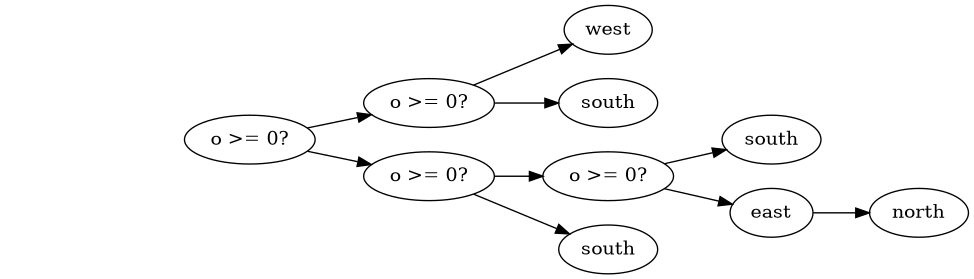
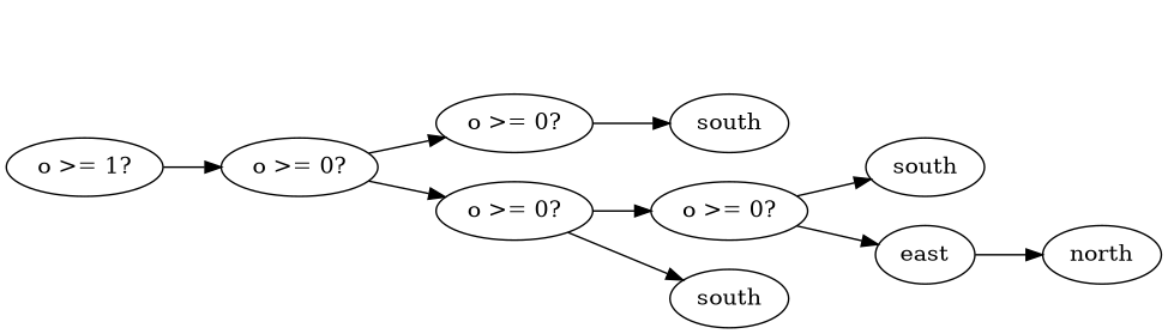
  digraph {
    rankdir=LR
+   n1 [label="o >= 1?"]
    n2 [label="o >= 0?"]
    n3 [label=north]
    n4 [label="o >= 0?"]
    n5 [label="o >= 0?"]
-   n6 [label=west]
    n7 [label=south]
    n8 [label="o >= 0?"]
    n9 [label=south]
    n10 [label=south]
    n11 [label=east]
+   n1 -> n2
    n2 -> n4
    n2 -> n5
-   n4 -> n6
    n4 -> n7
    n5 -> n8
    n5 -> n9
    n8 -> n10
    n8 -> n11
    n11 -> n3
  }
